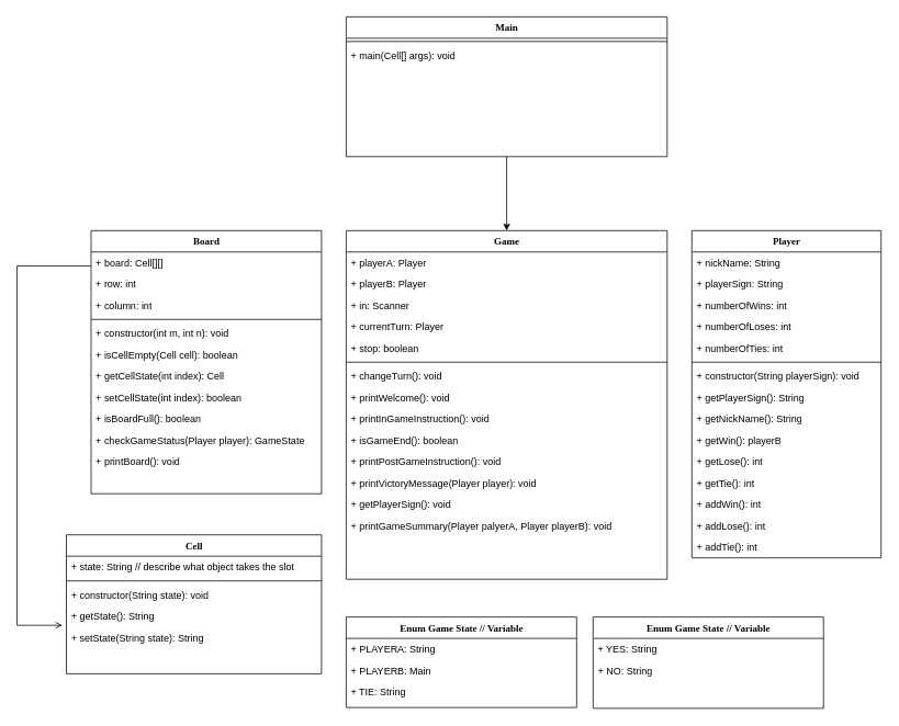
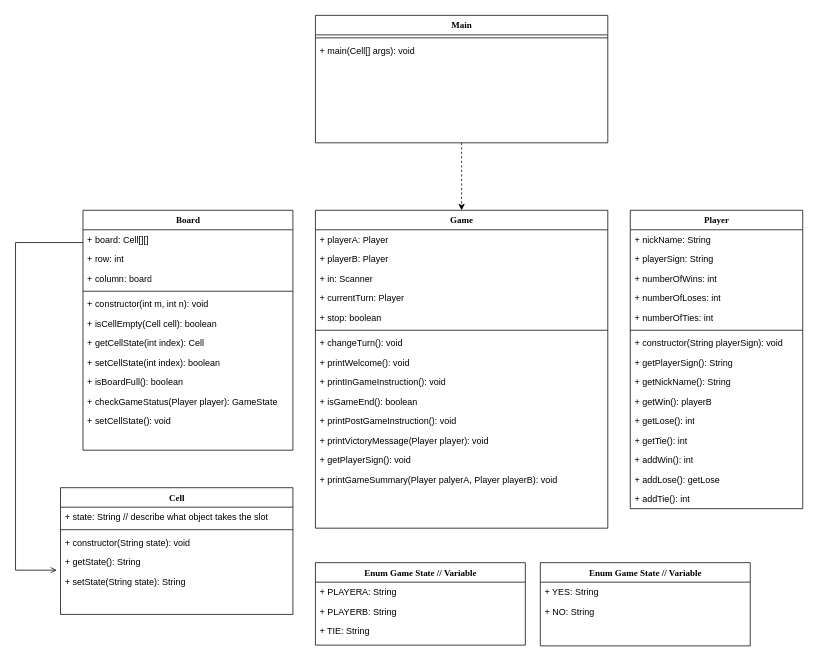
  <mxCell id="0" />
  <mxCell id="1" parent="0" />
  <mxCell id="2" style="edgeStyle=orthogonalEdgeStyle;rounded=0;orthogonalLoop=1;jettySize=auto;html=1;startSize=30;entryX=-0.016;entryY=0.923;entryDx=0;entryDy=0;entryPerimeter=0;exitX=0;exitY=0.654;exitDx=0;exitDy=0;exitPerimeter=0;endArrow=open;" edge="1" parent="1" source="4" target="34"><mxGeometry relative="1" as="geometry"><mxPoint x="40" y="760" as="targetPoint" /><Array as="points"><mxPoint y="323" x="20" /><mxPoint y="760" x="20" /></Array></mxGeometry></mxCell>
  <mxCell id="3" value="Board" style="swimlane;html=1;fontStyle=1;align=center;verticalAlign=top;childLayout=stackLayout;horizontal=1;startSize=26;horizontalStack=0;resizeParent=1;resizeLast=0;collapsible=1;marginBottom=0;swimlaneFillColor=#ffffff;rounded=0;shadow=0;comic=0;labelBackgroundColor=none;strokeWidth=1;fillColor=none;fontFamily=Verdana;fontSize=12" parent="1" vertex="1"><mxGeometry x="110" width="280" height="320" as="geometry" y="280" /></mxCell>
  <mxCell id="4" value="+ board: Cell[][]" style="text;html=1;strokeColor=none;fillColor=none;align=left;verticalAlign=top;spacingLeft=4;spacingRight=4;whiteSpace=wrap;overflow=hidden;rotatable=0;points=[[0,0.5],[1,0.5]];portConstraint=eastwest;" parent="3" vertex="1"><mxGeometry y="26" width="280" height="26" as="geometry" /></mxCell>
  <mxCell id="5" value="+ row: int" style="text;html=1;strokeColor=none;fillColor=none;align=left;verticalAlign=top;spacingLeft=4;spacingRight=4;whiteSpace=wrap;overflow=hidden;rotatable=0;points=[[0,0.5],[1,0.5]];portConstraint=eastwest;" vertex="1" parent="3"><mxGeometry y="52" width="280" height="26" as="geometry" /></mxCell>
- <mxCell id="6" value="+ column: int" style="text;html=1;strokeColor=none;fillColor=none;align=left;verticalAlign=top;spacingLeft=4;spacingRight=4;whiteSpace=wrap;overflow=hidden;rotatable=0;points=[[0,0.5],[1,0.5]];portConstraint=eastwest;" vertex="1" parent="3"><mxGeometry y="78" width="280" height="26" as="geometry" /></mxCell>
+ <mxCell id="6" value="+ column: board" style="text;html=1;strokeColor=none;fillColor=none;align=left;verticalAlign=top;spacingLeft=4;spacingRight=4;whiteSpace=wrap;overflow=hidden;rotatable=0;points=[[0,0.5],[1,0.5]];portConstraint=eastwest;" vertex="1" parent="3"><mxGeometry y="78" width="280" height="26" as="geometry" /></mxCell>
  <mxCell id="7" value="" style="line;html=1;strokeWidth=1;fillColor=none;align=left;verticalAlign=middle;spacingTop=-1;spacingLeft=3;spacingRight=3;rotatable=0;labelPosition=right;points=[];portConstraint=eastwest;" parent="3" vertex="1"><mxGeometry y="104" width="280" height="8" as="geometry" /></mxCell>
  <mxCell id="8" value="+ constructor(int m, int n): void" style="text;html=1;strokeColor=none;fillColor=none;align=left;verticalAlign=top;spacingLeft=4;spacingRight=4;whiteSpace=wrap;overflow=hidden;rotatable=0;points=[[0,0.5],[1,0.5]];portConstraint=eastwest;" vertex="1" parent="3"><mxGeometry y="112" width="280" height="26" as="geometry" /></mxCell>
  <mxCell id="9" value="+ isCellEmpty(Cell cell): boolean" style="text;html=1;strokeColor=none;fillColor=none;align=left;verticalAlign=top;spacingLeft=4;spacingRight=4;whiteSpace=wrap;overflow=hidden;rotatable=0;points=[[0,0.5],[1,0.5]];portConstraint=eastwest;" vertex="1" parent="3"><mxGeometry y="138" width="280" height="26" as="geometry" /></mxCell>
  <mxCell id="10" value="+ getCellState(int index): Cell" style="text;html=1;strokeColor=none;fillColor=none;align=left;verticalAlign=top;spacingLeft=4;spacingRight=4;whiteSpace=wrap;overflow=hidden;rotatable=0;points=[[0,0.5],[1,0.5]];portConstraint=eastwest;" vertex="1" parent="3"><mxGeometry y="164" width="280" height="26" as="geometry" /></mxCell>
  <mxCell id="11" value="+ setCellState(int index): boolean" style="text;html=1;strokeColor=none;fillColor=none;align=left;verticalAlign=top;spacingLeft=4;spacingRight=4;whiteSpace=wrap;overflow=hidden;rotatable=0;points=[[0,0.5],[1,0.5]];portConstraint=eastwest;" vertex="1" parent="3"><mxGeometry y="190" width="280" height="26" as="geometry" /></mxCell>
  <mxCell id="12" value="+ isBoardFull(): boolean" style="text;html=1;strokeColor=none;fillColor=none;align=left;verticalAlign=top;spacingLeft=4;spacingRight=4;whiteSpace=wrap;overflow=hidden;rotatable=0;points=[[0,0.5],[1,0.5]];portConstraint=eastwest;" vertex="1" parent="3"><mxGeometry y="216" width="280" height="26" as="geometry" /></mxCell>
  <mxCell id="13" value="+ checkGameStatus(Player player): GameState" style="text;html=1;strokeColor=none;fillColor=none;align=left;verticalAlign=top;spacingLeft=4;spacingRight=4;whiteSpace=wrap;overflow=hidden;rotatable=0;points=[[0,0.5],[1,0.5]];portConstraint=eastwest;" vertex="1" parent="3"><mxGeometry y="242" width="280" height="26" as="geometry" /></mxCell>
- <mxCell id="14" value="+ printBoard(): void" style="text;html=1;strokeColor=none;fillColor=none;align=left;verticalAlign=top;spacingLeft=4;spacingRight=4;whiteSpace=wrap;overflow=hidden;rotatable=0;points=[[0,0.5],[1,0.5]];portConstraint=eastwest;" vertex="1" parent="3"><mxGeometry y="268" width="280" height="26" as="geometry" /></mxCell>
+ <mxCell id="14" value="+ setCellState(): void" style="text;html=1;strokeColor=none;fillColor=none;align=left;verticalAlign=top;spacingLeft=4;spacingRight=4;whiteSpace=wrap;overflow=hidden;rotatable=0;points=[[0,0.5],[1,0.5]];portConstraint=eastwest;" vertex="1" parent="3"><mxGeometry y="268" width="280" height="26" as="geometry" /></mxCell>
  <mxCell id="15" value="Game" style="swimlane;html=1;fontStyle=1;align=center;verticalAlign=top;childLayout=stackLayout;horizontal=1;startSize=26;horizontalStack=0;resizeParent=1;resizeLast=0;collapsible=1;marginBottom=0;swimlaneFillColor=#ffffff;rounded=0;shadow=0;comic=0;labelBackgroundColor=none;strokeWidth=1;fillColor=none;fontFamily=Verdana;fontSize=12" parent="1" vertex="1"><mxGeometry x="420" width="390" height="424" as="geometry" y="280" /></mxCell>
  <mxCell id="16" value="+ playerA: Player" style="text;html=1;strokeColor=none;fillColor=none;align=left;verticalAlign=top;spacingLeft=4;spacingRight=4;whiteSpace=wrap;overflow=hidden;rotatable=0;points=[[0,0.5],[1,0.5]];portConstraint=eastwest;" parent="15" vertex="1"><mxGeometry y="26" width="390" height="26" as="geometry" /></mxCell>
  <mxCell id="17" value="+ playerB: Player" style="text;html=1;strokeColor=none;fillColor=none;align=left;verticalAlign=top;spacingLeft=4;spacingRight=4;whiteSpace=wrap;overflow=hidden;rotatable=0;points=[[0,0.5],[1,0.5]];portConstraint=eastwest;" parent="15" vertex="1"><mxGeometry y="52" width="390" height="26" as="geometry" /></mxCell>
  <mxCell id="18" value="+ in: Scanner" style="text;html=1;strokeColor=none;fillColor=none;align=left;verticalAlign=top;spacingLeft=4;spacingRight=4;whiteSpace=wrap;overflow=hidden;rotatable=0;points=[[0,0.5],[1,0.5]];portConstraint=eastwest;" vertex="1" parent="15"><mxGeometry y="78" width="390" height="26" as="geometry" /></mxCell>
  <mxCell id="19" value="+ currentTurn: Player" style="text;html=1;strokeColor=none;fillColor=none;align=left;verticalAlign=top;spacingLeft=4;spacingRight=4;whiteSpace=wrap;overflow=hidden;rotatable=0;points=[[0,0.5],[1,0.5]];portConstraint=eastwest;" parent="15" vertex="1"><mxGeometry y="104" width="390" height="26" as="geometry" /></mxCell>
  <mxCell id="20" value="+ stop: boolean" style="text;html=1;strokeColor=none;fillColor=none;align=left;verticalAlign=top;spacingLeft=4;spacingRight=4;whiteSpace=wrap;overflow=hidden;rotatable=0;points=[[0,0.5],[1,0.5]];portConstraint=eastwest;" parent="15" vertex="1"><mxGeometry y="130" width="390" height="26" as="geometry" /></mxCell>
  <mxCell id="21" value="" style="line;html=1;strokeWidth=1;fillColor=none;align=left;verticalAlign=middle;spacingTop=-1;spacingLeft=3;spacingRight=3;rotatable=0;labelPosition=right;points=[];portConstraint=eastwest;" parent="15" vertex="1"><mxGeometry y="156" width="390" height="8" as="geometry" /></mxCell>
  <mxCell id="22" value="+ changeTurn(): void" style="text;html=1;strokeColor=none;fillColor=none;align=left;verticalAlign=top;spacingLeft=4;spacingRight=4;whiteSpace=wrap;overflow=hidden;rotatable=0;points=[[0,0.5],[1,0.5]];portConstraint=eastwest;" parent="15" vertex="1"><mxGeometry y="164" width="390" height="26" as="geometry" /></mxCell>
  <mxCell id="23" value="+ printWelcome(): void" style="text;html=1;strokeColor=none;fillColor=none;align=left;verticalAlign=top;spacingLeft=4;spacingRight=4;whiteSpace=wrap;overflow=hidden;rotatable=0;points=[[0,0.5],[1,0.5]];portConstraint=eastwest;" vertex="1" parent="15"><mxGeometry y="190" width="390" height="26" as="geometry" /></mxCell>
  <mxCell id="24" value="+ printInGameInstruction(): void" style="text;html=1;strokeColor=none;fillColor=none;align=left;verticalAlign=top;spacingLeft=4;spacingRight=4;whiteSpace=wrap;overflow=hidden;rotatable=0;points=[[0,0.5],[1,0.5]];portConstraint=eastwest;" vertex="1" parent="15"><mxGeometry y="216" width="390" height="26" as="geometry" /></mxCell>
  <mxCell id="25" value="+ isGameEnd(): boolean" style="text;html=1;strokeColor=none;fillColor=none;align=left;verticalAlign=top;spacingLeft=4;spacingRight=4;whiteSpace=wrap;overflow=hidden;rotatable=0;points=[[0,0.5],[1,0.5]];portConstraint=eastwest;" vertex="1" parent="15"><mxGeometry y="242" width="390" height="26" as="geometry" /></mxCell>
  <mxCell id="26" value="+ printPostGameInstruction(): void" style="text;html=1;strokeColor=none;fillColor=none;align=left;verticalAlign=top;spacingLeft=4;spacingRight=4;whiteSpace=wrap;overflow=hidden;rotatable=0;points=[[0,0.5],[1,0.5]];portConstraint=eastwest;" vertex="1" parent="15"><mxGeometry y="268" width="390" height="26" as="geometry" /></mxCell>
  <mxCell id="27" value="+ printVictoryMessage(Player player): void" style="text;html=1;strokeColor=none;fillColor=none;align=left;verticalAlign=top;spacingLeft=4;spacingRight=4;whiteSpace=wrap;overflow=hidden;rotatable=0;points=[[0,0.5],[1,0.5]];portConstraint=eastwest;" vertex="1" parent="15"><mxGeometry y="294" width="390" height="26" as="geometry" /></mxCell>
  <mxCell id="28" value="+ getPlayerSign(): void" style="text;html=1;strokeColor=none;fillColor=none;align=left;verticalAlign=top;spacingLeft=4;spacingRight=4;whiteSpace=wrap;overflow=hidden;rotatable=0;points=[[0,0.5],[1,0.5]];portConstraint=eastwest;" vertex="1" parent="15"><mxGeometry y="320" width="390" height="26" as="geometry" /></mxCell>
  <mxCell id="29" value="+ printGameSummary(Player palyerA, Player playerB): void" style="text;html=1;strokeColor=none;fillColor=none;align=left;verticalAlign=top;spacingLeft=4;spacingRight=4;whiteSpace=wrap;overflow=hidden;rotatable=0;points=[[0,0.5],[1,0.5]];portConstraint=eastwest;" vertex="1" parent="15"><mxGeometry y="346" width="390" height="26" as="geometry" /></mxCell>
  <mxCell id="30" value="Cell" style="swimlane;html=1;fontStyle=1;align=center;verticalAlign=top;childLayout=stackLayout;horizontal=1;startSize=26;horizontalStack=0;resizeParent=1;resizeLast=0;collapsible=1;marginBottom=0;swimlaneFillColor=#ffffff;rounded=0;shadow=0;comic=0;labelBackgroundColor=none;strokeWidth=1;fillColor=none;fontFamily=Verdana;fontSize=12" parent="1" vertex="1"><mxGeometry x="80" y="650" width="310" height="169" as="geometry" /></mxCell>
  <mxCell id="31" value="+ state: String // describe what object takes the slot" style="text;html=1;strokeColor=none;fillColor=none;align=left;verticalAlign=top;spacingLeft=4;spacingRight=4;whiteSpace=wrap;overflow=hidden;rotatable=0;points=[[0,0.5],[1,0.5]];portConstraint=eastwest;" parent="30" vertex="1"><mxGeometry y="26" width="310" height="26" as="geometry" /></mxCell>
  <mxCell id="32" value="" style="line;html=1;strokeWidth=1;fillColor=none;align=left;verticalAlign=middle;spacingTop=-1;spacingLeft=3;spacingRight=3;rotatable=0;labelPosition=right;points=[];portConstraint=eastwest;" parent="30" vertex="1"><mxGeometry y="52" width="310" height="8" as="geometry" /></mxCell>
  <mxCell id="33" value="+ constructor(String state): void" style="text;html=1;strokeColor=none;fillColor=none;align=left;verticalAlign=top;spacingLeft=4;spacingRight=4;whiteSpace=wrap;overflow=hidden;rotatable=0;points=[[0,0.5],[1,0.5]];portConstraint=eastwest;" vertex="1" parent="30"><mxGeometry y="60" width="310" height="26" as="geometry" /></mxCell>
  <mxCell id="34" value="+ getState(): String" style="text;html=1;strokeColor=none;fillColor=none;align=left;verticalAlign=top;spacingLeft=4;spacingRight=4;whiteSpace=wrap;overflow=hidden;rotatable=0;points=[[0,0.5],[1,0.5]];portConstraint=eastwest;" parent="30" vertex="1"><mxGeometry y="86" width="310" height="26" as="geometry" /></mxCell>
  <mxCell id="35" value="+ setState(String state): String" style="text;html=1;strokeColor=none;fillColor=none;align=left;verticalAlign=top;spacingLeft=4;spacingRight=4;whiteSpace=wrap;overflow=hidden;rotatable=0;points=[[0,0.5],[1,0.5]];portConstraint=eastwest;" parent="30" vertex="1"><mxGeometry y="112" width="310" height="26" as="geometry" /></mxCell>
  <mxCell id="36" value="Player" style="swimlane;html=1;fontStyle=1;align=center;verticalAlign=top;childLayout=stackLayout;horizontal=1;startSize=26;horizontalStack=0;resizeParent=1;resizeLast=0;collapsible=1;marginBottom=0;swimlaneFillColor=#ffffff;rounded=0;shadow=0;comic=0;labelBackgroundColor=none;strokeWidth=1;fillColor=none;fontFamily=Verdana;fontSize=12;swimlaneLine=1;" parent="1" vertex="1"><mxGeometry x="840" width="230" height="398" as="geometry" y="280"><mxRectangle x="740" y="83" width="70" height="26" as="alternateBounds" /></mxGeometry></mxCell>
  <mxCell id="37" value="+ nickName: String" style="text;html=1;strokeColor=none;fillColor=none;align=left;verticalAlign=top;spacingLeft=4;spacingRight=4;whiteSpace=wrap;overflow=hidden;rotatable=0;points=[[0,0.5],[1,0.5]];portConstraint=eastwest;" parent="36" vertex="1"><mxGeometry y="26" width="230" height="26" as="geometry" /></mxCell>
  <mxCell id="38" value="+ playerSign: String" style="text;html=1;strokeColor=none;fillColor=none;align=left;verticalAlign=top;spacingLeft=4;spacingRight=4;whiteSpace=wrap;overflow=hidden;rotatable=0;points=[[0,0.5],[1,0.5]];portConstraint=eastwest;" parent="36" vertex="1"><mxGeometry y="52" width="230" height="26" as="geometry" /></mxCell>
  <mxCell id="39" value="+ numberOfWins: int" style="text;html=1;strokeColor=none;fillColor=none;align=left;verticalAlign=top;spacingLeft=4;spacingRight=4;whiteSpace=wrap;overflow=hidden;rotatable=0;points=[[0,0.5],[1,0.5]];portConstraint=eastwest;" parent="36" vertex="1"><mxGeometry y="78" width="230" height="26" as="geometry" /></mxCell>
  <mxCell id="40" value="+ numberOfLoses: int" style="text;html=1;strokeColor=none;fillColor=none;align=left;verticalAlign=top;spacingLeft=4;spacingRight=4;whiteSpace=wrap;overflow=hidden;rotatable=0;points=[[0,0.5],[1,0.5]];portConstraint=eastwest;" vertex="1" parent="36"><mxGeometry y="104" width="230" height="26" as="geometry" /></mxCell>
  <mxCell id="41" value="+ numberOfTies: int" style="text;html=1;strokeColor=none;fillColor=none;align=left;verticalAlign=top;spacingLeft=4;spacingRight=4;whiteSpace=wrap;overflow=hidden;rotatable=0;points=[[0,0.5],[1,0.5]];portConstraint=eastwest;" vertex="1" parent="36"><mxGeometry y="130" width="230" height="26" as="geometry" /></mxCell>
  <mxCell id="42" value="" style="line;html=1;strokeWidth=1;fillColor=none;align=left;verticalAlign=middle;spacingTop=-1;spacingLeft=3;spacingRight=3;rotatable=0;labelPosition=right;points=[];portConstraint=eastwest;" parent="36" vertex="1"><mxGeometry y="156" width="230" height="8" as="geometry" /></mxCell>
  <mxCell id="43" value="&lt;span style=&quot;white-space: nowrap&quot;&gt;+ constructor(String playerSign): void&lt;/span&gt;" style="text;html=1;strokeColor=none;fillColor=none;align=left;verticalAlign=top;spacingLeft=4;spacingRight=4;whiteSpace=wrap;overflow=hidden;rotatable=0;points=[[0,0.5],[1,0.5]];portConstraint=eastwest;" vertex="1" parent="36"><mxGeometry y="164" width="230" height="26" as="geometry" /></mxCell>
  <mxCell id="44" value="+ getPlayerSign(): String" style="text;html=1;strokeColor=none;fillColor=none;align=left;verticalAlign=top;spacingLeft=4;spacingRight=4;whiteSpace=wrap;overflow=hidden;rotatable=0;points=[[0,0.5],[1,0.5]];portConstraint=eastwest;" vertex="1" parent="36"><mxGeometry y="190" width="230" height="26" as="geometry" /></mxCell>
  <mxCell id="45" value="+ getNickName(): String" style="text;html=1;strokeColor=none;fillColor=none;align=left;verticalAlign=top;spacingLeft=4;spacingRight=4;whiteSpace=wrap;overflow=hidden;rotatable=0;points=[[0,0.5],[1,0.5]];portConstraint=eastwest;" parent="36" vertex="1"><mxGeometry y="216" width="230" height="26" as="geometry" /></mxCell>
  <mxCell id="46" value="+ getWin(): playerB" style="text;html=1;strokeColor=none;fillColor=none;align=left;verticalAlign=top;spacingLeft=4;spacingRight=4;whiteSpace=wrap;overflow=hidden;rotatable=0;points=[[0,0.5],[1,0.5]];portConstraint=eastwest;" vertex="1" parent="36"><mxGeometry y="242" width="230" height="26" as="geometry" /></mxCell>
  <mxCell id="47" value="+ getLose(): int" style="text;html=1;strokeColor=none;fillColor=none;align=left;verticalAlign=top;spacingLeft=4;spacingRight=4;whiteSpace=wrap;overflow=hidden;rotatable=0;points=[[0,0.5],[1,0.5]];portConstraint=eastwest;" vertex="1" parent="36"><mxGeometry y="268" width="230" height="26" as="geometry" /></mxCell>
  <mxCell id="48" value="+ getTie(): int" style="text;html=1;strokeColor=none;fillColor=none;align=left;verticalAlign=top;spacingLeft=4;spacingRight=4;whiteSpace=wrap;overflow=hidden;rotatable=0;points=[[0,0.5],[1,0.5]];portConstraint=eastwest;" vertex="1" parent="36"><mxGeometry y="294" width="230" height="26" as="geometry" /></mxCell>
  <mxCell id="49" value="+ addWin(): int" style="text;html=1;strokeColor=none;fillColor=none;align=left;verticalAlign=top;spacingLeft=4;spacingRight=4;whiteSpace=wrap;overflow=hidden;rotatable=0;points=[[0,0.5],[1,0.5]];portConstraint=eastwest;" vertex="1" parent="36"><mxGeometry y="320" width="230" height="26" as="geometry" /></mxCell>
- <mxCell id="50" value="+ addLose(): int" style="text;html=1;strokeColor=none;fillColor=none;align=left;verticalAlign=top;spacingLeft=4;spacingRight=4;whiteSpace=wrap;overflow=hidden;rotatable=0;points=[[0,0.5],[1,0.5]];portConstraint=eastwest;" vertex="1" parent="36"><mxGeometry y="346" width="230" height="26" as="geometry" /></mxCell>
+ <mxCell id="50" value="+ addLose(): getLose" style="text;html=1;strokeColor=none;fillColor=none;align=left;verticalAlign=top;spacingLeft=4;spacingRight=4;whiteSpace=wrap;overflow=hidden;rotatable=0;points=[[0,0.5],[1,0.5]];portConstraint=eastwest;" vertex="1" parent="36"><mxGeometry y="346" width="230" height="26" as="geometry" /></mxCell>
  <mxCell id="51" value="+ addTie(): int" style="text;html=1;strokeColor=none;fillColor=none;align=left;verticalAlign=top;spacingLeft=4;spacingRight=4;whiteSpace=wrap;overflow=hidden;rotatable=0;points=[[0,0.5],[1,0.5]];portConstraint=eastwest;" vertex="1" parent="36"><mxGeometry y="372" width="230" height="26" as="geometry" /></mxCell>
  <mxCell id="52" value="Enum Game State // Variable" style="swimlane;html=1;fontStyle=1;align=center;verticalAlign=top;childLayout=stackLayout;horizontal=1;startSize=26;horizontalStack=0;resizeParent=1;resizeLast=0;collapsible=1;marginBottom=0;swimlaneFillColor=#ffffff;rounded=0;shadow=0;comic=0;labelBackgroundColor=none;strokeWidth=1;fillColor=none;fontFamily=Verdana;fontSize=12" vertex="1" parent="1"><mxGeometry x="420" y="750" width="280" height="110" as="geometry" /></mxCell>
  <mxCell id="53" value="+ PLAYERA: String" style="text;html=1;strokeColor=none;fillColor=none;align=left;verticalAlign=top;spacingLeft=4;spacingRight=4;whiteSpace=wrap;overflow=hidden;rotatable=0;points=[[0,0.5],[1,0.5]];portConstraint=eastwest;" vertex="1" parent="52"><mxGeometry y="26" width="280" height="26" as="geometry" /></mxCell>
- <mxCell id="54" value="+ PLAYERB: Main" style="text;html=1;strokeColor=none;fillColor=none;align=left;verticalAlign=top;spacingLeft=4;spacingRight=4;whiteSpace=wrap;overflow=hidden;rotatable=0;points=[[0,0.5],[1,0.5]];portConstraint=eastwest;" vertex="1" parent="52"><mxGeometry y="52" width="280" height="26" as="geometry" /></mxCell>
+ <mxCell id="54" value="+ PLAYERB: String" style="text;html=1;strokeColor=none;fillColor=none;align=left;verticalAlign=top;spacingLeft=4;spacingRight=4;whiteSpace=wrap;overflow=hidden;rotatable=0;points=[[0,0.5],[1,0.5]];portConstraint=eastwest;" vertex="1" parent="52"><mxGeometry y="52" width="280" height="26" as="geometry" /></mxCell>
  <mxCell id="55" value="+ TIE: String" style="text;html=1;strokeColor=none;fillColor=none;align=left;verticalAlign=top;spacingLeft=4;spacingRight=4;whiteSpace=wrap;overflow=hidden;rotatable=0;points=[[0,0.5],[1,0.5]];portConstraint=eastwest;" vertex="1" parent="52"><mxGeometry y="78" width="280" height="26" as="geometry" /></mxCell>
- <mxCell id="56" style="edgeStyle=orthogonalEdgeStyle;rounded=0;orthogonalLoop=1;jettySize=auto;html=1;startSize=30;" edge="1" parent="1" source="57" target="15"><mxGeometry relative="1" as="geometry"><mxPoint x="615" y="370" as="targetPoint" /></mxGeometry></mxCell>
+ <mxCell id="56" style="edgeStyle=orthogonalEdgeStyle;rounded=0;orthogonalLoop=1;jettySize=auto;html=1;startSize=30;dashed=1;" edge="1" parent="1" source="57" target="15"><mxGeometry relative="1" as="geometry"><mxPoint x="615" y="370" as="targetPoint" /></mxGeometry></mxCell>
  <mxCell id="57" value="Main" style="swimlane;html=1;fontStyle=1;align=center;verticalAlign=top;childLayout=stackLayout;horizontal=1;startSize=26;horizontalStack=0;resizeParent=1;resizeLast=0;collapsible=1;marginBottom=0;swimlaneFillColor=#ffffff;rounded=0;shadow=0;comic=0;labelBackgroundColor=none;strokeWidth=1;fillColor=none;fontFamily=Verdana;fontSize=12" vertex="1" parent="1"><mxGeometry x="420" y="20" width="390" height="170" as="geometry" /></mxCell>
  <mxCell id="58" value="" style="line;html=1;strokeWidth=1;fillColor=none;align=left;verticalAlign=middle;spacingTop=-1;spacingLeft=3;spacingRight=3;rotatable=0;labelPosition=right;points=[];portConstraint=eastwest;" vertex="1" parent="57"><mxGeometry y="26" width="390" height="8" as="geometry" /></mxCell>
  <mxCell id="59" value="+ main(Cell[] args): void" style="text;html=1;strokeColor=none;fillColor=none;align=left;verticalAlign=top;spacingLeft=4;spacingRight=4;whiteSpace=wrap;overflow=hidden;rotatable=0;points=[[0,0.5],[1,0.5]];portConstraint=eastwest;" vertex="1" parent="57"><mxGeometry y="34" width="390" height="26" as="geometry" /></mxCell>
  <mxCell id="60" value="Enum Game State // Variable" style="swimlane;html=1;fontStyle=1;align=center;verticalAlign=top;childLayout=stackLayout;horizontal=1;startSize=26;horizontalStack=0;resizeParent=1;resizeLast=0;collapsible=1;marginBottom=0;swimlaneFillColor=#ffffff;rounded=0;shadow=0;comic=0;labelBackgroundColor=none;strokeWidth=1;fillColor=none;fontFamily=Verdana;fontSize=12" vertex="1" parent="1"><mxGeometry x="720" y="750" width="280" height="111" as="geometry" /></mxCell>
  <mxCell id="61" value="+ YES: String" style="text;html=1;strokeColor=none;fillColor=none;align=left;verticalAlign=top;spacingLeft=4;spacingRight=4;whiteSpace=wrap;overflow=hidden;rotatable=0;points=[[0,0.5],[1,0.5]];portConstraint=eastwest;" vertex="1" parent="60"><mxGeometry y="26" width="280" height="26" as="geometry" /></mxCell>
  <mxCell id="62" value="+ NO: String" style="text;html=1;strokeColor=none;fillColor=none;align=left;verticalAlign=top;spacingLeft=4;spacingRight=4;whiteSpace=wrap;overflow=hidden;rotatable=0;points=[[0,0.5],[1,0.5]];portConstraint=eastwest;" vertex="1" parent="60"><mxGeometry y="52" width="280" height="26" as="geometry" /></mxCell>
